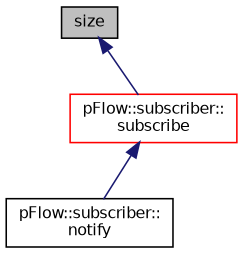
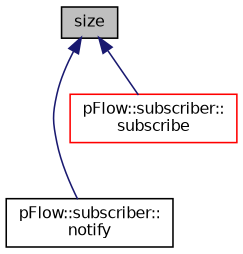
  digraph {
    rankdir=TB
    node [color=black fillcolor=white fontname=Helvetica fontsize=10 shape=record style=filled]
    edge [color=midnightblue dir=back fontname=Helvetica fontsize=10 labelfontname=Helvetica labelfontsize=10 style=solid]
    n1 [fillcolor=grey75 fontcolor=black height=0.2 label=size width=0.4]
    n2 [height=0.2 label="pFlow::subscriber::\lnotify" width=0.4]
    n3 [color=red height=0.2 label="pFlow::subscriber::\lsubscribe" width=0.4]
-   n3 -> n2
+   n1 -> n2
    n1 -> n3
  }
